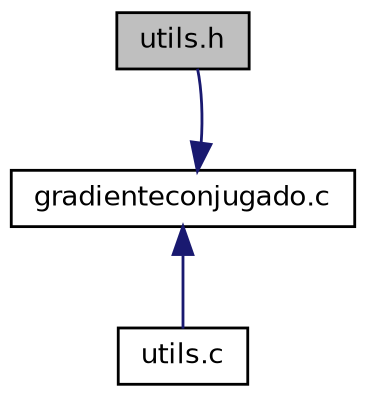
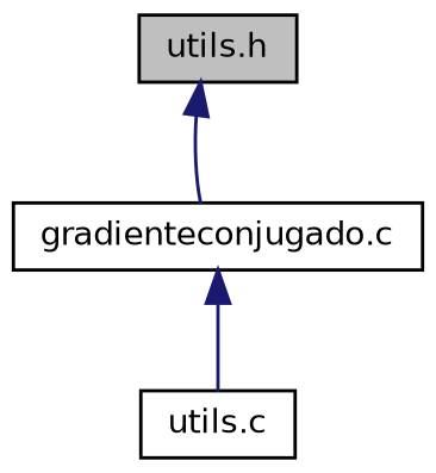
  digraph {
    node [color=black fillcolor=white fontname=Helvetica fontsize=10 shape=record style=filled]
    edge [color=midnightblue dir=back fontname=Helvetica fontsize=10 labelfontname=Helvetica labelfontsize=10 style=solid]
    n1 [fillcolor=grey75 fontcolor=black height=0.2 label="utils.h" width=0.4]
    n2 [height=0.2 label="gradienteconjugado.c" width=0.4]
    n3 [height=0.2 label="utils.c" width=0.4]
-   n2 -> n1
+   n1 -> n2
    n2 -> n3
  }
